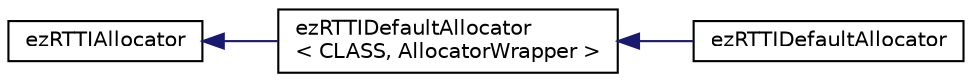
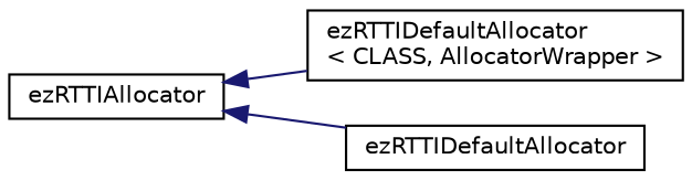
  digraph {
    rankdir=LR
    node [color=black fillcolor=white fontname=Helvetica fontsize=10 shape=record style=filled]
    edge [color=midnightblue dir=back fontname=Helvetica fontsize=10 labelfontname=Helvetica labelfontsize=10 style=solid]
    n1 [height=0.2 label=ezRTTIAllocator width=0.4]
    n2 [height=0.2 label="ezRTTIDefaultAllocator\l\< CLASS, AllocatorWrapper \>" width=0.4]
    n3 [height=0.2 label=ezRTTIDefaultAllocator width=0.4]
    n1 -> n2
-   n2 -> n3
+   n1 -> n3
  }
